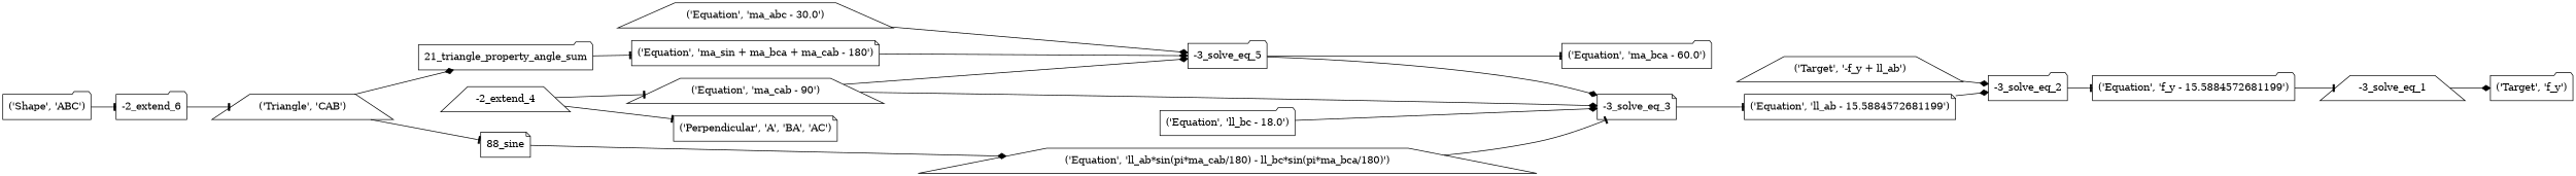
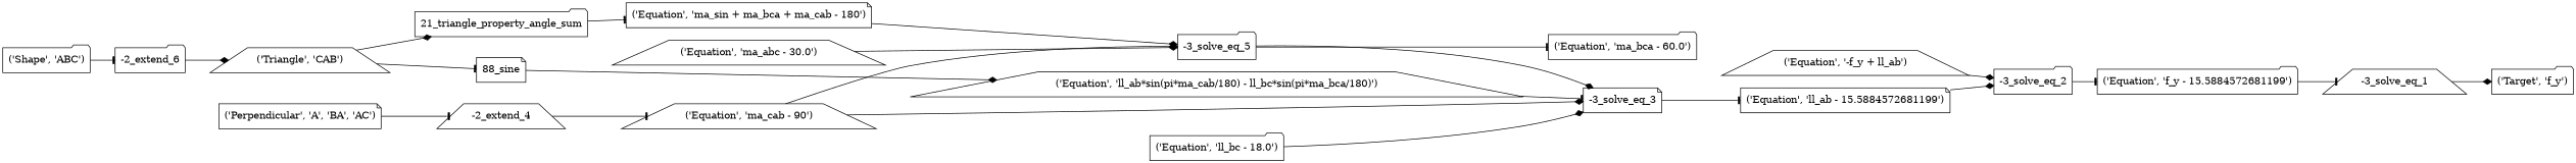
  digraph {
    rankdir=LR
    node [shape=folder]
    edge [arrowhead=diamond]
    n1 [label="('Target', 'f_y')"]
    n2 [label="-3_solve_eq_1" shape=trapezium]
    n3 [label="('Equation', 'f_y - 15.5884572681199')"]
    n4 [label="-3_solve_eq_2"]
-   n5 [label="('Target', '-f_y + ll_ab')" shape=trapezium]
+   n5 [label="('Equation', '-f_y + ll_ab')" shape=trapezium]
    n6 [label="('Equation', 'll_ab - 15.5884572681199')" shape=note]
    n7 [label="-3_solve_eq_3" shape=note]
    n8 [label="('Equation', 'll_bc - 18.0')"]
    n9 [label="('Equation', 'ma_cab - 90')" shape=trapezium]
    n10 [label="-3_solve_eq_5"]
    n11 [label="('Equation', 'ma_bca - 60.0')"]
    n12 [label="('Equation', 'll_ab*sin(pi*ma_cab/180) - ll_bc*sin(pi*ma_bca/180)')" shape=trapezium]
    n13 [label="-2_extend_4" shape=trapezium]
    n14 [label="('Perpendicular', 'A', 'BA', 'AC')" shape=note]
    n15 [label="('Equation', 'ma_abc - 30.0')" shape=trapezium]
    n16 [label="('Equation', 'ma_sin + ma_bca + ma_cab - 180')" shape=note]
    n17 [label="88_sine" shape=note]
    n18 [label="('Triangle', 'CAB')" shape=trapezium]
    n19 [label="21_triangle_property_angle_sum"]
    n20 [label="-2_extend_6"]
    n21 [label="('Shape', 'ABC')"]
    n2 -> n1
    n3 -> n2 [arrowhead=tee]
    n4 -> n3 [arrowhead=tee]
    n5 -> n4
    n6 -> n4
    n7 -> n6 [arrowhead=tee]
    n8 -> n7
    n9 -> n7
    n9 -> n10
    n10 -> n7
    n10 -> n11 [arrowhead=tee]
    n12 -> n7 [arrowhead=tee]
    n13 -> n9 [arrowhead=tee]
-   n13 -> n14 [arrowhead=tee]
+   n14 -> n13 [arrowhead=tee]
    n15 -> n10
    n16 -> n10
    n17 -> n12
    n18 -> n17 [arrowhead=tee]
    n18 -> n19
    n19 -> n16 [arrowhead=tee]
-   n20 -> n18 [arrowhead=tee]
+   n20 -> n18
    n21 -> n20 [arrowhead=tee]
  }
